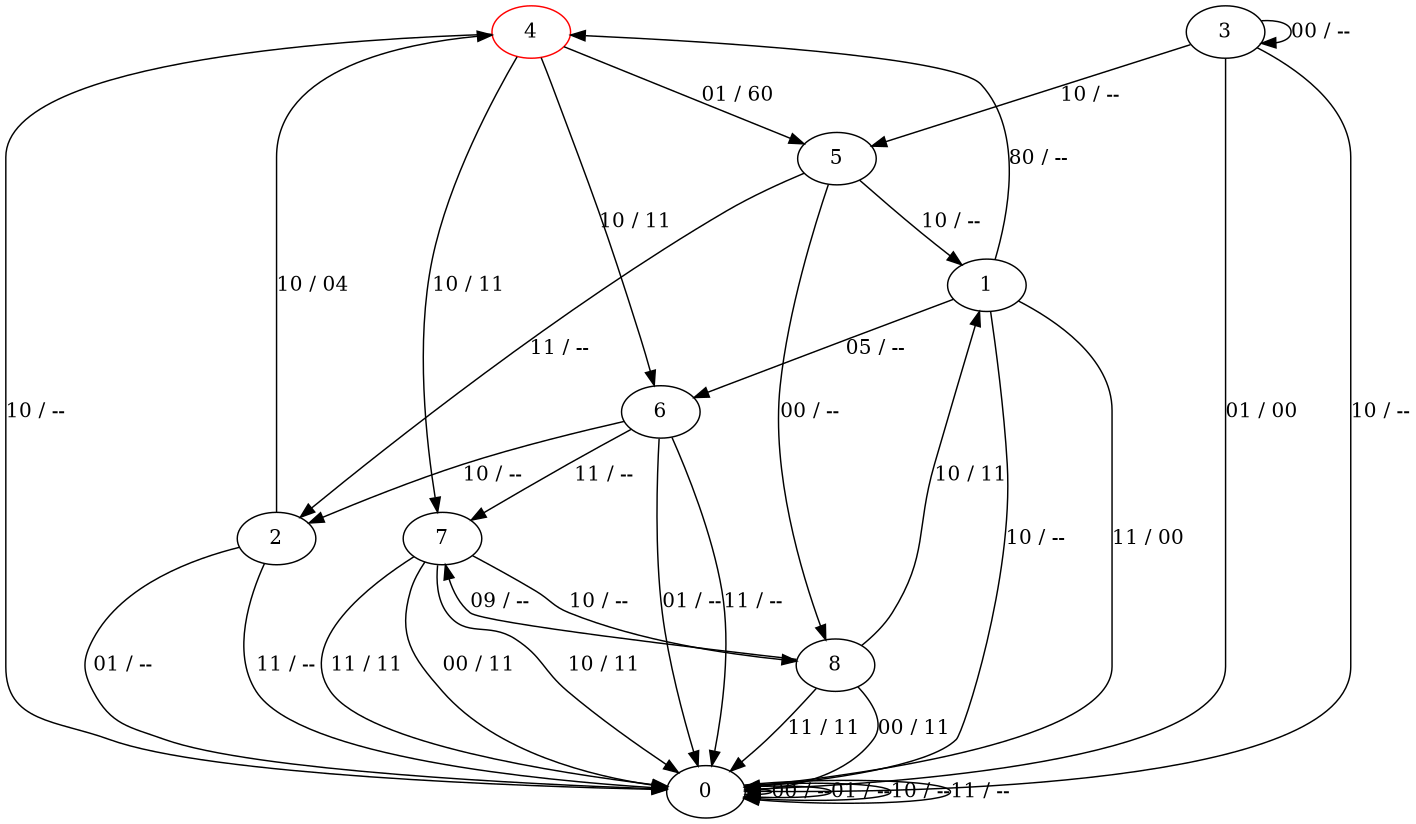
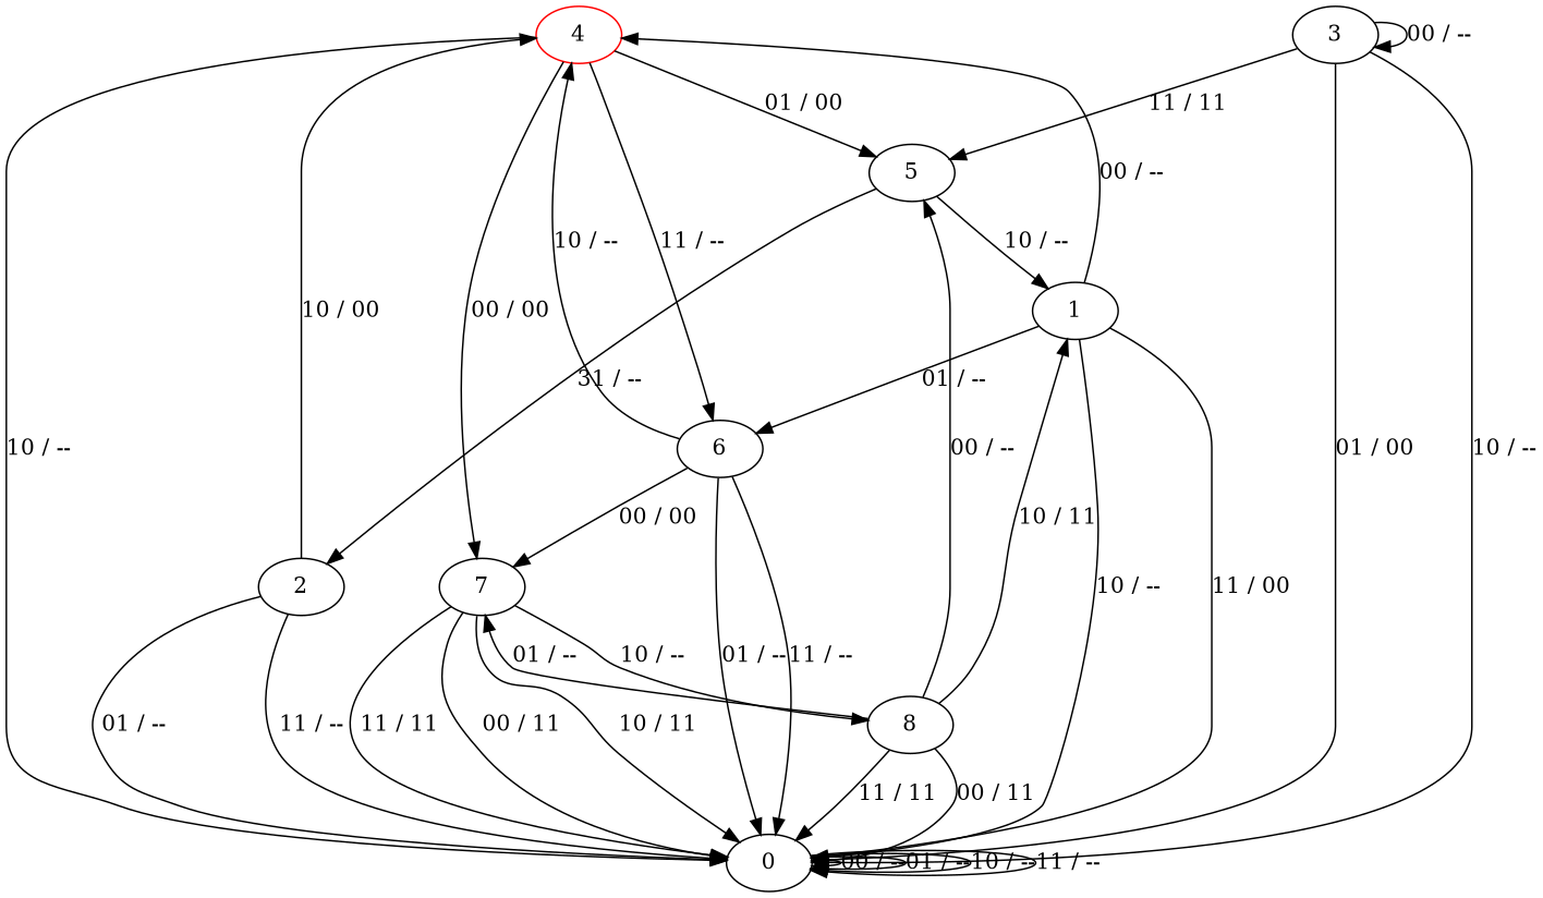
  digraph {
    4 [color=red]
    0
    5
    6
    7
    1
    2
    8
    3
    4 -> 0 [label="10 / --"]
-   4 -> 5 [label="01 / 60"]
-   4 -> 6 [label="10 / 11"]
-   4 -> 7 [label="10 / 11"]
+   4 -> 5 [label="01 / 00"]
+   4 -> 6 [label="11 / --"]
+   4 -> 7 [label="00 / 00"]
    0 -> 0 [label="00 / --"]
    0 -> 0 [label="01 / --"]
    0 -> 0 [label="10 / --"]
    0 -> 0 [label="11 / --"]
    5 -> 1 [label="10 / --"]
-   5 -> 2 [label="11 / --"]
-   5 -> 8 [label="00 / --"]
-   6 -> 2 [label="10 / --"]
+   5 -> 2 [label="31 / --"]
+   8 -> 5 [label="00 / --"]
+   6 -> 4 [label="10 / --"]
    6 -> 0 [label="01 / --"]
    6 -> 0 [label="11 / --"]
-   6 -> 7 [label="11 / --"]
+   6 -> 7 [label="00 / 00"]
    7 -> 0 [label="00 / 11"]
    7 -> 0 [label="10 / 11"]
    7 -> 0 [label="11 / 11"]
    7 -> 8 [label="10 / --"]
-   1 -> 4 [label="80 / --"]
+   1 -> 4 [label="00 / --"]
    1 -> 0 [label="10 / --"]
    1 -> 0 [label="11 / 00"]
-   1 -> 6 [label="05 / --"]
-   2 -> 4 [label="10 / 04"]
+   1 -> 6 [label="01 / --"]
+   2 -> 4 [label="10 / 00"]
    2 -> 0 [label="01 / --"]
    2 -> 0 [label="11 / --"]
    8 -> 0 [label="00 / 11"]
    8 -> 0 [label="11 / 11"]
-   8 -> 7 [label="09 / --"]
+   8 -> 7 [label="01 / --"]
    8 -> 1 [label="10 / 11"]
    3 -> 0 [label="01 / 00"]
    3 -> 0 [label="10 / --"]
-   3 -> 5 [label="10 / --"]
+   3 -> 5 [label="11 / 11"]
    3 -> 3 [label="00 / --"]
  }
